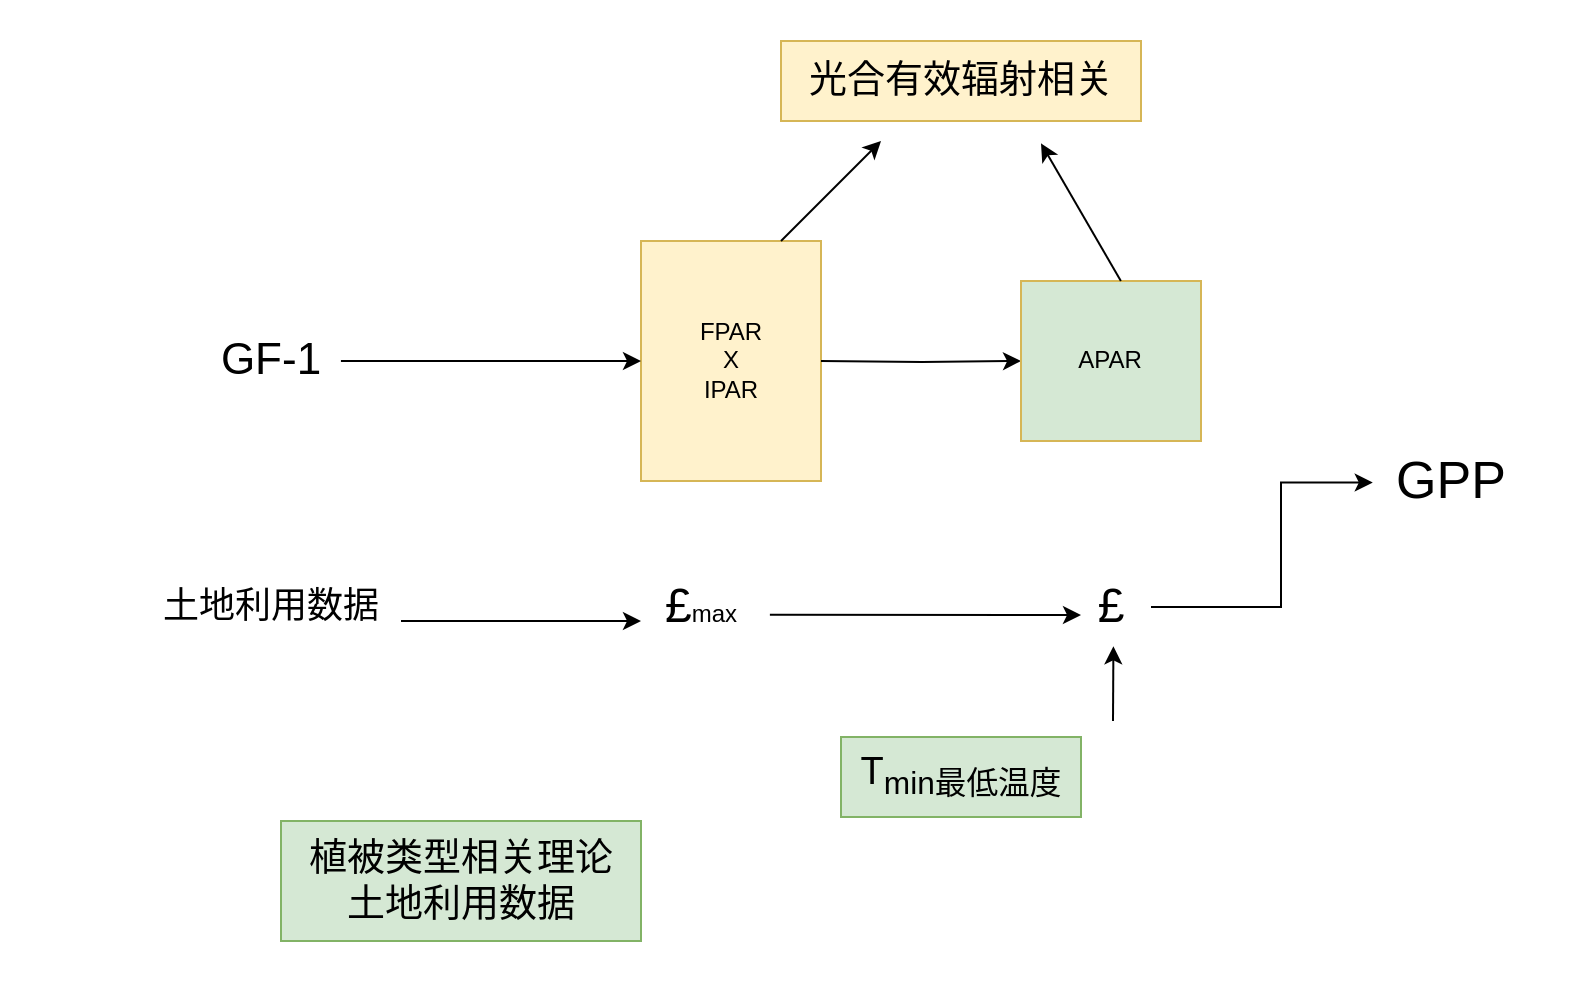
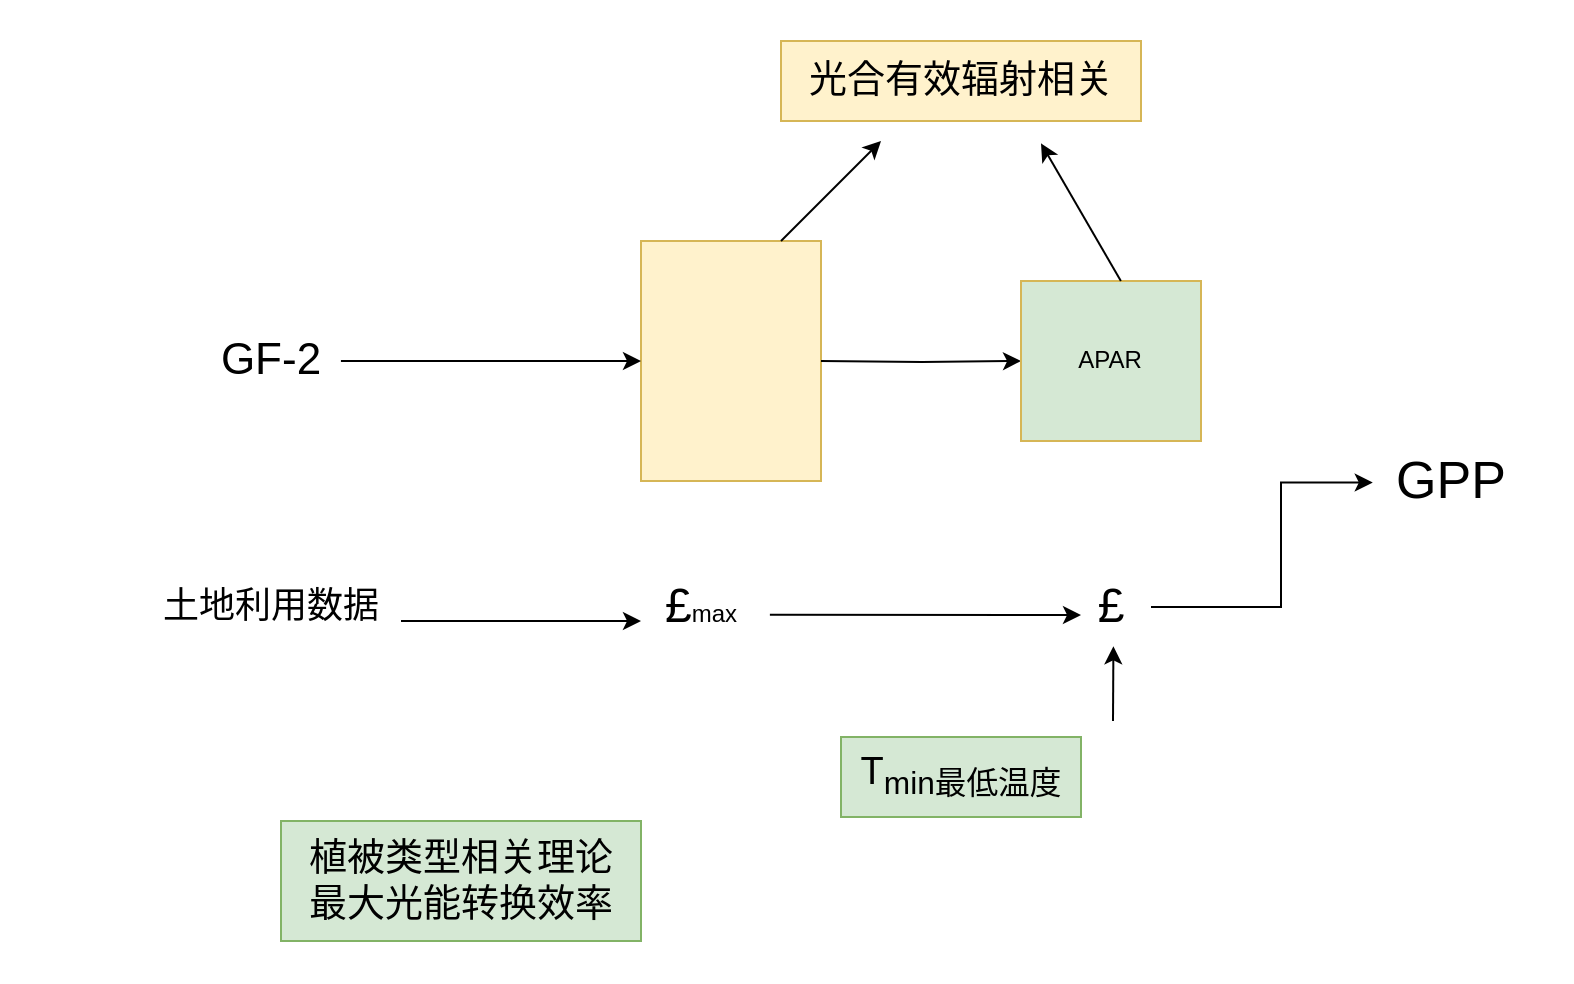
  <mxCell id="0" />
  <mxCell id="1" parent="0" />
- <mxCell id="2" value="&lt;blockquote style=&quot;font-size: 22px;&quot;&gt;&lt;blockquote&gt;&lt;font style=&quot;font-size: 22px;&quot;&gt;GF-1&lt;/font&gt;&lt;/blockquote&gt;&lt;/blockquote&gt;" style="text;html=1;align=center;verticalAlign=middle;resizable=0;points=[];autosize=1;strokeColor=none;fillColor=none;" vertex="1" parent="1"><mxGeometry x="20" y="140" width="230" height="80" as="geometry" /></mxCell>
+ <mxCell id="2" value="&lt;blockquote style=&quot;font-size: 22px;&quot;&gt;&lt;blockquote&gt;&lt;font style=&quot;font-size: 22px;&quot;&gt;GF-2&lt;/font&gt;&lt;/blockquote&gt;&lt;/blockquote&gt;" style="text;html=1;align=center;verticalAlign=middle;resizable=0;points=[];autosize=1;strokeColor=none;fillColor=none;" vertex="1" parent="1"><mxGeometry x="20" y="140" width="230" height="80" as="geometry" /></mxCell>
  <mxCell id="3" value="" style="rounded=0;whiteSpace=wrap;html=1;fillColor=#fff2cc;strokeColor=#d6b656;" vertex="1" parent="1"><mxGeometry x="320" y="120" width="90" height="120" as="geometry" /></mxCell>
  <mxCell id="4" style="edgeStyle=orthogonalEdgeStyle;rounded=0;orthogonalLoop=1;jettySize=auto;html=1;" edge="1" parent="1" target="6"><mxGeometry relative="1" as="geometry"><mxPoint x="410" y="180" as="sourcePoint" /></mxGeometry></mxCell>
- <mxCell id="5" value="&lt;div&gt;FPAR&lt;/div&gt;&lt;div&gt;X&lt;/div&gt;&lt;div&gt;IPAR&lt;br&gt;&lt;/div&gt;" style="text;html=1;align=center;verticalAlign=middle;resizable=0;points=[];autosize=1;strokeColor=none;fillColor=none;" vertex="1" parent="1"><mxGeometry x="340" y="150" width="50" height="60" as="geometry" /></mxCell>
  <mxCell id="6" value="APAR" style="rounded=0;whiteSpace=wrap;html=1;fillColor=#d5e8d4;strokeColor=#d6b656;" vertex="1" parent="1"><mxGeometry x="510" y="140" width="90" height="80" as="geometry" /></mxCell>
  <mxCell id="7" value="" style="endArrow=classic;html=1;rounded=0;exitX=0.652;exitY=0.5;exitDx=0;exitDy=0;exitPerimeter=0;entryX=0;entryY=0.5;entryDx=0;entryDy=0;" edge="1" parent="1" source="2" target="3"><mxGeometry width="50" height="50" relative="1" as="geometry"><mxPoint x="530" y="390" as="sourcePoint" /><mxPoint x="580" y="340" as="targetPoint" /></mxGeometry></mxCell>
  <mxCell id="8" value="&lt;font style=&quot;font-size: 18px;&quot;&gt;土地利用数据&lt;/font&gt;&lt;div&gt;&lt;br/&gt;&lt;/div&gt;" style="text;html=1;align=center;verticalAlign=middle;resizable=0;points=[];autosize=1;strokeColor=none;fillColor=none;" vertex="1" parent="1"><mxGeometry x="70" y="285" width="130" height="50" as="geometry" /></mxCell>
  <mxCell id="9" value="&lt;font style=&quot;font-size: 24px;&quot;&gt;£&lt;/font&gt;max" style="text;html=1;align=center;verticalAlign=middle;resizable=0;points=[];autosize=1;strokeColor=none;fillColor=none;" vertex="1" parent="1"><mxGeometry x="320" y="283" width="60" height="40" as="geometry" /></mxCell>
  <mxCell id="10" value="&lt;font style=&quot;font-size: 24px;&quot;&gt;£&lt;/font&gt;" style="text;html=1;align=center;verticalAlign=middle;resizable=0;points=[];autosize=1;strokeColor=none;fillColor=none;" vertex="1" parent="1"><mxGeometry x="535" y="283" width="40" height="40" as="geometry" /></mxCell>
  <mxCell id="11" value="&lt;font style=&quot;font-size: 19px;&quot;&gt;光合有效辐射相关&lt;/font&gt;" style="text;html=1;align=center;verticalAlign=middle;resizable=0;points=[];autosize=1;strokeColor=#d6b656;fillColor=#fff2cc;" vertex="1" parent="1"><mxGeometry x="390" y="20" width="180" height="40" as="geometry" /></mxCell>
  <mxCell id="12" value="" style="endArrow=classic;html=1;rounded=0;" edge="1" parent="1"><mxGeometry width="50" height="50" relative="1" as="geometry"><mxPoint x="390" y="120" as="sourcePoint" /><mxPoint x="440" y="70" as="targetPoint" /></mxGeometry></mxCell>
  <mxCell id="13" value="" style="endArrow=classic;html=1;rounded=0;entryX=0.667;entryY=1.029;entryDx=0;entryDy=0;entryPerimeter=0;" edge="1" parent="1"><mxGeometry width="50" height="50" relative="1" as="geometry"><mxPoint x="559.94" y="140" as="sourcePoint" /><mxPoint x="520" y="71.16" as="targetPoint" /></mxGeometry></mxCell>
- <mxCell id="14" value="&lt;div&gt;&lt;font style=&quot;font-size: 19px;&quot;&gt;植被类型相关理论&lt;/font&gt;&lt;/div&gt;&lt;div&gt;&lt;font style=&quot;font-size: 19px;&quot;&gt;土地利用数据&lt;/font&gt;&lt;/div&gt;" style="text;html=1;align=center;verticalAlign=middle;resizable=0;points=[];autosize=1;fillColor=#d5e8d4;strokeColor=#82b366;" vertex="1" parent="1"><mxGeometry x="140" y="410" width="180" height="60" as="geometry" /></mxCell>
+ <mxCell id="14" value="&lt;div&gt;&lt;font style=&quot;font-size: 19px;&quot;&gt;植被类型相关理论&lt;/font&gt;&lt;/div&gt;&lt;div&gt;&lt;font style=&quot;font-size: 19px;&quot;&gt;最大光能转换效率&lt;/font&gt;&lt;/div&gt;" style="text;html=1;align=center;verticalAlign=middle;resizable=0;points=[];autosize=1;fillColor=#d5e8d4;strokeColor=#82b366;" vertex="1" parent="1"><mxGeometry x="140" y="410" width="180" height="60" as="geometry" /></mxCell>
  <mxCell id="15" value="" style="endArrow=classic;html=1;rounded=0;" edge="1" parent="1" source="8"><mxGeometry width="50" height="50" relative="1" as="geometry"><mxPoint x="530" y="360" as="sourcePoint" /><mxPoint x="320" y="310" as="targetPoint" /></mxGeometry></mxCell>
  <mxCell id="16" value="" style="endArrow=classic;html=1;rounded=0;exitX=1.074;exitY=0.596;exitDx=0;exitDy=0;exitPerimeter=0;" edge="1" parent="1" source="9"><mxGeometry width="50" height="50" relative="1" as="geometry"><mxPoint x="530" y="360" as="sourcePoint" /><mxPoint x="540" y="307" as="targetPoint" /></mxGeometry></mxCell>
  <mxCell id="17" value="&lt;font style=&quot;font-size: 26px;&quot;&gt;GPP&lt;/font&gt;" style="text;html=1;align=center;verticalAlign=middle;resizable=0;points=[];autosize=1;strokeColor=none;fillColor=none;" vertex="1" parent="1"><mxGeometry x="685" y="220" width="80" height="40" as="geometry" /></mxCell>
  <mxCell id="18" style="edgeStyle=orthogonalEdgeStyle;rounded=0;orthogonalLoop=1;jettySize=auto;html=1;entryX=0.011;entryY=0.519;entryDx=0;entryDy=0;entryPerimeter=0;" edge="1" parent="1" source="10" target="17"><mxGeometry relative="1" as="geometry"><Array as="points"><mxPoint x="640" y="303" /><mxPoint x="640" y="241" /></Array></mxGeometry></mxCell>
  <mxCell id="19" value="&lt;div style=&quot;font-size: 19px;&quot;&gt;&lt;font style=&quot;font-size: 19px;&quot;&gt;T&lt;sub&gt;min最低温度&lt;/sub&gt;&lt;/font&gt;&lt;/div&gt;" style="text;html=1;align=center;verticalAlign=middle;resizable=0;points=[];autosize=1;strokeColor=#82b366;fillColor=#d5e8d4;" vertex="1" parent="1"><mxGeometry x="420" y="368" width="120" height="40" as="geometry" /></mxCell>
  <mxCell id="20" value="" style="endArrow=classic;html=1;rounded=0;entryX=0.53;entryY=0.991;entryDx=0;entryDy=0;entryPerimeter=0;" edge="1" parent="1" target="10"><mxGeometry width="50" height="50" relative="1" as="geometry"><mxPoint x="556" y="360" as="sourcePoint" /><mxPoint x="580" y="270" as="targetPoint" /></mxGeometry></mxCell>
